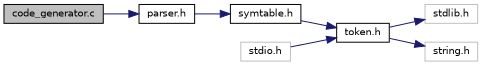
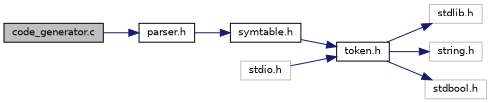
  digraph {
    rankdir=LR
    node [color=black fillcolor=white fontname=Helvetica fontsize=10 shape=record style=filled]
    edge [color=midnightblue fontname=Helvetica fontsize=10 labelfontname=Helvetica labelfontsize=10 style=solid]
    n1 [fillcolor=grey75 fontcolor=black height=0.2 label="code_generator.c" width=0.4]
    n2 [height=0.2 label="parser.h" width=0.4]
    n3 [height=0.2 label="symtable.h" width=0.4]
    n4 [height=0.2 label="token.h" width=0.4]
    n5 [color=grey75 height=0.2 label="stdlib.h" width=0.4]
    n6 [color=grey75 height=0.2 label="string.h" width=0.4]
+   n7 [color=grey75 height=0.2 label="stdbool.h" width=0.4]
    n8 [color=grey75 height=0.2 label="stdio.h" width=0.4]
    n1 -> n2
    n2 -> n3
    n3 -> n4
    n4 -> n5
    n4 -> n6
+   n4 -> n7
    n8 -> n4
  }
